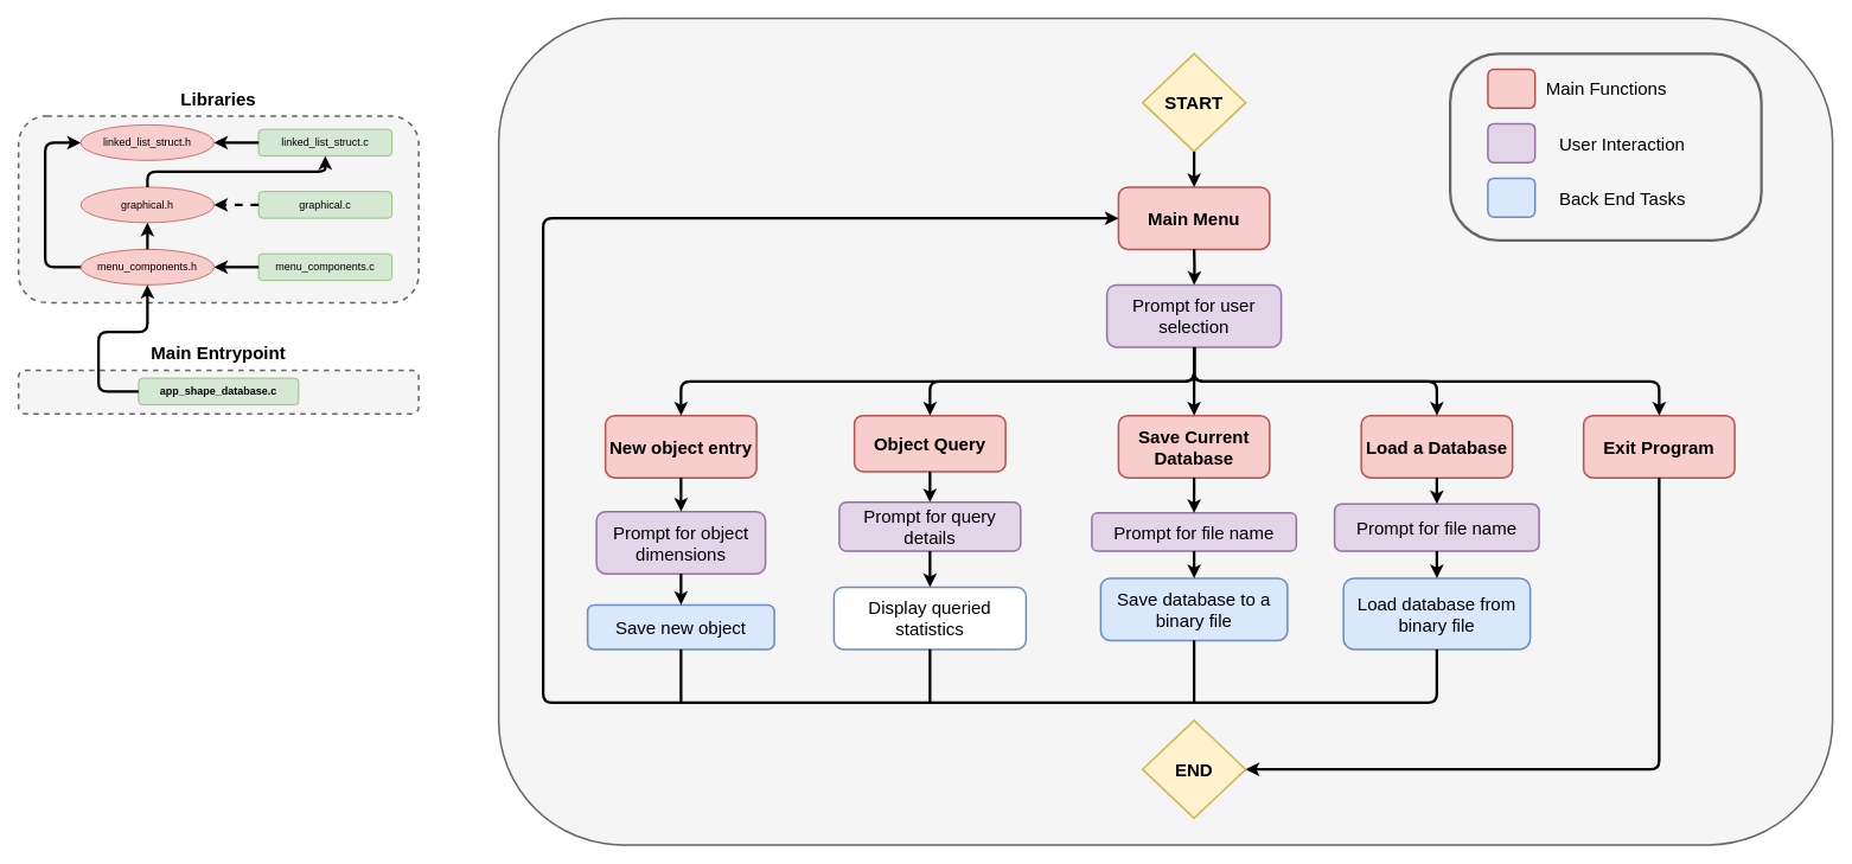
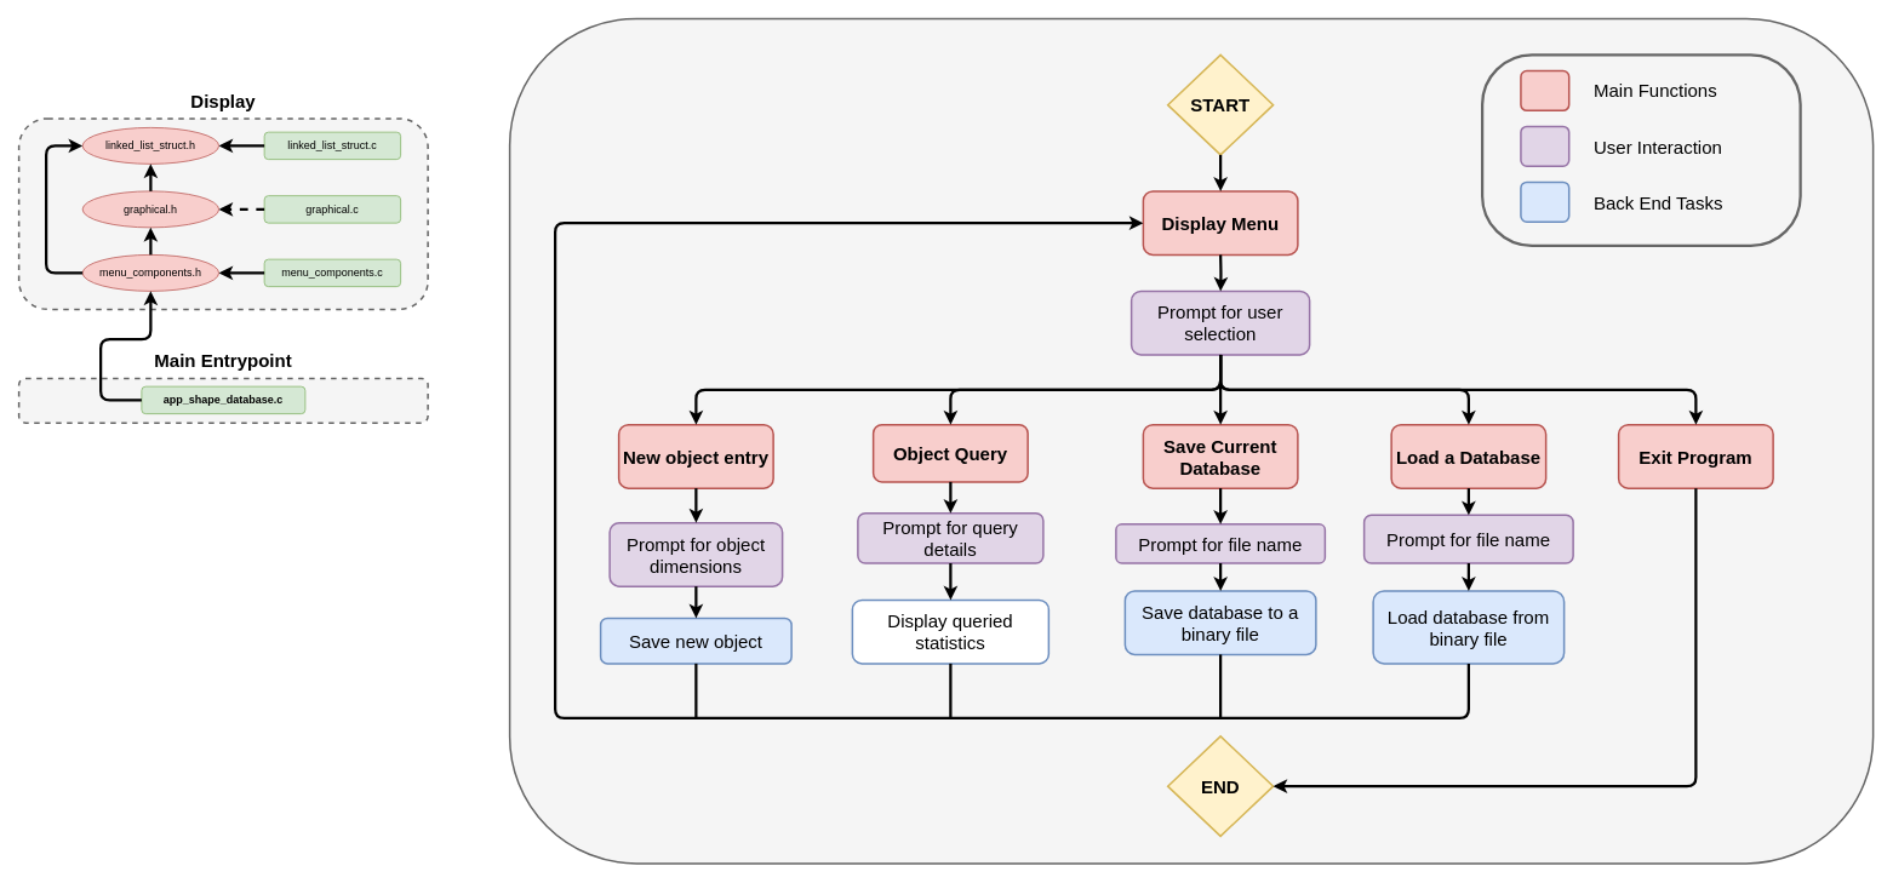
  <mxCell id="0" />
  <mxCell id="1" parent="0" />
  <mxCell id="2" value="" style="group" vertex="1" connectable="0" parent="1"><mxGeometry x="20" y="90" width="450" height="375" as="geometry" /></mxCell>
  <mxCell id="3" value="" style="rounded=1;whiteSpace=wrap;html=1;fillColor=#f5f5f5;strokeWidth=2;dashed=1;strokeColor=#666666;fontColor=#333333;" vertex="1" parent="2"><mxGeometry y="40" width="450" height="210" as="geometry" /></mxCell>
  <mxCell id="4" value="" style="rounded=1;whiteSpace=wrap;html=1;fillColor=#f5f5f5;strokeWidth=2;dashed=1;strokeColor=#666666;fontColor=#333333;" vertex="1" parent="2"><mxGeometry y="326" width="450" height="49" as="geometry" /></mxCell>
  <mxCell id="5" value="linked_list_struct.c" style="rounded=1;whiteSpace=wrap;html=1;fillColor=#d5e8d4;strokeColor=#82b366;" vertex="1" parent="2"><mxGeometry x="270" y="55" width="150" height="30" as="geometry" /></mxCell>
  <mxCell id="6" value="linked_list_struct.h" style="ellipse;whiteSpace=wrap;html=1;fillColor=#f8cecc;strokeColor=#b85450;" vertex="1" parent="2"><mxGeometry x="70" y="50" width="150" height="40" as="geometry" /></mxCell>
  <mxCell id="7" value="graphical.c" style="rounded=1;whiteSpace=wrap;html=1;fillColor=#d5e8d4;strokeColor=#82b366;" vertex="1" parent="2"><mxGeometry x="270" y="125" width="150" height="30" as="geometry" /></mxCell>
  <mxCell id="8" value="graphical.h" style="ellipse;whiteSpace=wrap;html=1;fillColor=#f8cecc;strokeColor=#b85450;" vertex="1" parent="2"><mxGeometry x="70" y="120" width="150" height="40" as="geometry" /></mxCell>
  <mxCell id="9" value="menu_components.c" style="rounded=1;whiteSpace=wrap;html=1;fillColor=#d5e8d4;strokeColor=#82b366;" vertex="1" parent="2"><mxGeometry x="270" y="195" width="150" height="30" as="geometry" /></mxCell>
  <mxCell id="10" value="menu_components.h" style="ellipse;whiteSpace=wrap;html=1;fillColor=#f8cecc;strokeColor=#b85450;" vertex="1" parent="2"><mxGeometry x="70" y="190" width="150" height="40" as="geometry" /></mxCell>
  <mxCell id="11" value="" style="endArrow=classic;html=1;rounded=1;strokeWidth=3;edgeStyle=orthogonalEdgeStyle;entryX=1;entryY=0.5;entryDx=0;entryDy=0;exitX=0;exitY=0.5;exitDx=0;exitDy=0;" edge="1" parent="2" source="5" target="6"><mxGeometry width="50" height="50" relative="1" as="geometry"><mxPoint x="230" y="80" as="sourcePoint" /><mxPoint x="380" y="20" as="targetPoint" /></mxGeometry></mxCell>
  <mxCell id="12" value="" style="endArrow=classic;html=1;rounded=1;strokeWidth=3;edgeStyle=orthogonalEdgeStyle;exitX=0;exitY=0.5;exitDx=0;exitDy=0;entryX=1;entryY=0.5;entryDx=0;entryDy=0;dashed=1;" edge="1" parent="2" source="7" target="8"><mxGeometry width="50" height="50" relative="1" as="geometry"><mxPoint x="325" y="60" as="sourcePoint" /><mxPoint x="450" y="90" as="targetPoint" /></mxGeometry></mxCell>
  <mxCell id="13" value="" style="endArrow=classic;html=1;rounded=1;strokeWidth=3;edgeStyle=orthogonalEdgeStyle;exitX=0;exitY=0.5;exitDx=0;exitDy=0;entryX=1;entryY=0.5;entryDx=0;entryDy=0;" edge="1" parent="2" source="9" target="10"><mxGeometry width="50" height="50" relative="1" as="geometry"><mxPoint x="335" y="70" as="sourcePoint" /><mxPoint x="335" y="130" as="targetPoint" /></mxGeometry></mxCell>
- <mxCell id="14" value="" style="endArrow=classic;html=1;rounded=1;strokeWidth=3;edgeStyle=orthogonalEdgeStyle;exitX=0.5;exitY=0;exitDx=0;exitDy=0;" edge="1" parent="2" source="8" target="5"><mxGeometry width="50" height="50" relative="1" as="geometry"><mxPoint x="515" y="110" as="sourcePoint" /><mxPoint x="440" y="-10" as="targetPoint" /></mxGeometry></mxCell>
+ <mxCell id="14" value="" style="endArrow=classic;html=1;rounded=1;strokeWidth=3;edgeStyle=orthogonalEdgeStyle;exitX=0.5;exitY=0;exitDx=0;exitDy=0;entryX=0.5;entryY=1;entryDx=0;entryDy=0;" edge="1" parent="2" source="8" target="6"><mxGeometry width="50" height="50" relative="1" as="geometry"><mxPoint x="515" y="110" as="sourcePoint" /><mxPoint x="440" y="-10" as="targetPoint" /></mxGeometry></mxCell>
  <mxCell id="15" value="" style="endArrow=classic;html=1;rounded=1;strokeWidth=3;edgeStyle=orthogonalEdgeStyle;exitX=0;exitY=0.5;exitDx=0;exitDy=0;entryX=0;entryY=0.5;entryDx=0;entryDy=0;" edge="1" parent="2" source="10" target="6"><mxGeometry width="50" height="50" relative="1" as="geometry"><mxPoint x="525" y="120" as="sourcePoint" /><mxPoint x="110" as="targetPoint" /><Array as="points"><mxPoint x="30" y="210" /><mxPoint x="30" y="70" /></Array></mxGeometry></mxCell>
  <mxCell id="16" value="app_shape_database.c" style="rounded=1;whiteSpace=wrap;html=1;fontStyle=1;fillColor=#d5e8d4;strokeColor=#82b366;" vertex="1" parent="2"><mxGeometry x="135" y="335" width="180" height="30" as="geometry" /></mxCell>
  <mxCell id="17" value="" style="endArrow=classic;html=1;rounded=1;strokeWidth=3;edgeStyle=orthogonalEdgeStyle;exitX=0.5;exitY=0;exitDx=0;exitDy=0;entryX=0.5;entryY=1;entryDx=0;entryDy=0;" edge="1" parent="2" source="10" target="8"><mxGeometry width="50" height="50" relative="1" as="geometry"><mxPoint x="155" y="130" as="sourcePoint" /><mxPoint x="155" y="100" as="targetPoint" /></mxGeometry></mxCell>
  <mxCell id="18" value="" style="endArrow=classic;html=1;rounded=1;strokeWidth=3;edgeStyle=orthogonalEdgeStyle;entryX=0.5;entryY=1;entryDx=0;entryDy=0;exitX=0;exitY=0.5;exitDx=0;exitDy=0;" edge="1" parent="2" source="16" target="10"><mxGeometry width="50" height="50" relative="1" as="geometry"><mxPoint x="165" y="140" as="sourcePoint" /><mxPoint x="165" y="110" as="targetPoint" /><Array as="points"><mxPoint x="90" y="350" /><mxPoint x="90" y="283" /><mxPoint x="145" y="283" /></Array></mxGeometry></mxCell>
- <mxCell id="19" value="&lt;font style=&quot;font-size: 20px;&quot;&gt;&lt;b style=&quot;font-size: 20px;&quot;&gt;Libraries&lt;/b&gt;&lt;/font&gt;" style="text;html=1;strokeColor=none;fillColor=none;align=center;verticalAlign=middle;whiteSpace=wrap;rounded=0;dashed=1;fontSize=20;" vertex="1" parent="2"><mxGeometry width="450" height="40" as="geometry" /></mxCell>
+ <mxCell id="19" value="&lt;font style=&quot;font-size: 20px;&quot;&gt;&lt;b style=&quot;font-size: 20px;&quot;&gt;Display&lt;/b&gt;&lt;/font&gt;" style="text;html=1;strokeColor=none;fillColor=none;align=center;verticalAlign=middle;whiteSpace=wrap;rounded=0;dashed=1;fontSize=20;" vertex="1" parent="2"><mxGeometry width="450" height="40" as="geometry" /></mxCell>
  <mxCell id="20" value="&lt;font style=&quot;font-size: 20px;&quot;&gt;&lt;b style=&quot;font-size: 20px;&quot;&gt;Main Entrypoint&lt;br style=&quot;font-size: 20px;&quot;&gt;&lt;/b&gt;&lt;/font&gt;" style="text;html=1;strokeColor=none;fillColor=none;align=center;verticalAlign=middle;whiteSpace=wrap;rounded=0;dashed=1;fontSize=20;" vertex="1" parent="2"><mxGeometry y="286" width="450" height="40" as="geometry" /></mxCell>
  <mxCell id="21" value="" style="group" vertex="1" connectable="0" parent="1"><mxGeometry x="560" y="20" width="1500" height="930" as="geometry" /></mxCell>
  <mxCell id="22" value="" style="rounded=1;whiteSpace=wrap;html=1;fontSize=20;strokeWidth=2;fillColor=#f5f5f5;strokeColor=#666666;fontColor=#333333;" vertex="1" parent="21"><mxGeometry width="1500" height="930" as="geometry" /></mxCell>
- <mxCell id="23" value="Main Menu" style="rounded=1;whiteSpace=wrap;html=1;fontSize=20;strokeWidth=2;fillColor=#f8cecc;fontStyle=1;strokeColor=#b85450;" vertex="1" parent="21"><mxGeometry x="697" y="190" width="170" height="70" as="geometry" /></mxCell>
+ <mxCell id="23" value="Display Menu" style="rounded=1;whiteSpace=wrap;html=1;fontSize=20;strokeWidth=2;fillColor=#f8cecc;fontStyle=1;strokeColor=#b85450;" vertex="1" parent="21"><mxGeometry x="697" y="190" width="170" height="70" as="geometry" /></mxCell>
  <mxCell id="24" value="START" style="rhombus;whiteSpace=wrap;html=1;fontSize=20;strokeWidth=2;fillColor=#fff2cc;strokeColor=#d6b656;fontStyle=1" vertex="1" parent="21"><mxGeometry x="724" y="40" width="116" height="110" as="geometry" /></mxCell>
  <mxCell id="25" value="Prompt for user selection" style="rounded=1;whiteSpace=wrap;html=1;fontSize=20;strokeWidth=2;fillColor=#e1d5e7;strokeColor=#9673a6;" vertex="1" parent="21"><mxGeometry x="684" y="300" width="196" height="70" as="geometry" /></mxCell>
  <mxCell id="26" value="&lt;b&gt;New object entry&lt;/b&gt;" style="rounded=1;whiteSpace=wrap;html=1;fontSize=20;strokeWidth=2;fillColor=#f8cecc;strokeColor=#b85450;" vertex="1" parent="21"><mxGeometry x="120" y="447" width="170" height="70" as="geometry" /></mxCell>
  <mxCell id="27" value="Prompt for object dimensions" style="rounded=1;whiteSpace=wrap;html=1;fontSize=20;strokeWidth=2;fillColor=#e1d5e7;strokeColor=#9673a6;" vertex="1" parent="21"><mxGeometry x="110" y="555" width="190" height="70" as="geometry" /></mxCell>
  <mxCell id="28" value="Save new object" style="rounded=1;whiteSpace=wrap;html=1;fontSize=20;strokeWidth=2;fillColor=#dae8fc;strokeColor=#6c8ebf;" vertex="1" parent="21"><mxGeometry x="100" y="660" width="210" height="50" as="geometry" /></mxCell>
  <mxCell id="29" value="Object Query" style="rounded=1;whiteSpace=wrap;html=1;fontSize=20;strokeWidth=2;fillColor=#f8cecc;fontStyle=1;strokeColor=#b85450;" vertex="1" parent="21"><mxGeometry x="400" y="447" width="170" height="63" as="geometry" /></mxCell>
  <mxCell id="30" value="Prompt for query details" style="rounded=1;whiteSpace=wrap;html=1;fontSize=20;strokeWidth=2;fillColor=#e1d5e7;strokeColor=#9673a6;" vertex="1" parent="21"><mxGeometry x="383" y="544.5" width="204" height="55" as="geometry" /></mxCell>
  <mxCell id="31" value="Save Current Database" style="rounded=1;whiteSpace=wrap;html=1;fontSize=20;strokeWidth=2;fillColor=#f8cecc;fontStyle=1;strokeColor=#b85450;" vertex="1" parent="21"><mxGeometry x="697" y="447" width="170" height="70" as="geometry" /></mxCell>
  <mxCell id="32" value="Prompt for file name" style="rounded=1;whiteSpace=wrap;html=1;fontSize=20;strokeWidth=2;fillColor=#e1d5e7;strokeColor=#9673a6;" vertex="1" parent="21"><mxGeometry x="667" y="556.5" width="230" height="43" as="geometry" /></mxCell>
  <mxCell id="33" value="Display queried statistics" style="rounded=1;whiteSpace=wrap;html=1;fontSize=20;strokeWidth=2;fillColor=#ffffff;strokeColor=#6c8ebf;" vertex="1" parent="21"><mxGeometry x="377" y="640" width="216" height="70" as="geometry" /></mxCell>
  <mxCell id="34" value="Save database to a binary file" style="rounded=1;whiteSpace=wrap;html=1;fontSize=20;strokeWidth=2;fillColor=#dae8fc;strokeColor=#6c8ebf;" vertex="1" parent="21"><mxGeometry x="677" y="630" width="210" height="70" as="geometry" /></mxCell>
  <mxCell id="35" value="Load a Database" style="rounded=1;whiteSpace=wrap;html=1;fontSize=20;strokeWidth=2;fillColor=#f8cecc;fontStyle=1;strokeColor=#b85450;" vertex="1" parent="21"><mxGeometry x="970" y="447" width="170" height="70" as="geometry" /></mxCell>
  <mxCell id="36" value="Prompt for file name" style="rounded=1;whiteSpace=wrap;html=1;fontSize=20;strokeWidth=2;fillColor=#e1d5e7;strokeColor=#9673a6;" vertex="1" parent="21"><mxGeometry x="940" y="546.5" width="230" height="53" as="geometry" /></mxCell>
  <mxCell id="37" value="Load database from binary file" style="rounded=1;whiteSpace=wrap;html=1;fontSize=20;strokeWidth=2;fillColor=#dae8fc;strokeColor=#6c8ebf;" vertex="1" parent="21"><mxGeometry x="950" y="630" width="210" height="80" as="geometry" /></mxCell>
  <mxCell id="38" value="Exit Program" style="rounded=1;whiteSpace=wrap;html=1;fontSize=20;strokeWidth=2;fillColor=#f8cecc;fontStyle=1;strokeColor=#b85450;" vertex="1" parent="21"><mxGeometry x="1220" y="447" width="170" height="70" as="geometry" /></mxCell>
  <mxCell id="39" value="END" style="rhombus;whiteSpace=wrap;html=1;fontSize=20;strokeWidth=2;fillColor=#fff2cc;strokeColor=#d6b656;fontStyle=1" vertex="1" parent="21"><mxGeometry x="724" y="790" width="116" height="110" as="geometry" /></mxCell>
  <mxCell id="40" value="" style="endArrow=classic;html=1;rounded=1;strokeWidth=3;edgeStyle=orthogonalEdgeStyle;entryX=0.5;entryY=0;entryDx=0;entryDy=0;exitX=0.5;exitY=1;exitDx=0;exitDy=0;" edge="1" parent="21" source="24" target="23"><mxGeometry width="50" height="50" relative="1" as="geometry"><mxPoint x="674" y="140" as="sourcePoint" /><mxPoint x="624" y="140" as="targetPoint" /></mxGeometry></mxCell>
  <mxCell id="41" value="" style="endArrow=classic;html=1;rounded=1;strokeWidth=3;edgeStyle=orthogonalEdgeStyle;entryX=0.5;entryY=0;entryDx=0;entryDy=0;" edge="1" parent="21" target="25"><mxGeometry width="50" height="50" relative="1" as="geometry"><mxPoint x="782" y="260" as="sourcePoint" /><mxPoint x="792" y="200" as="targetPoint" /></mxGeometry></mxCell>
  <mxCell id="42" value="" style="endArrow=classic;html=1;rounded=1;strokeWidth=3;edgeStyle=orthogonalEdgeStyle;entryX=0.5;entryY=0;entryDx=0;entryDy=0;exitX=0.5;exitY=1;exitDx=0;exitDy=0;" edge="1" parent="21" source="25" target="38"><mxGeometry width="50" height="50" relative="1" as="geometry"><mxPoint x="548" y="140" as="sourcePoint" /><mxPoint x="548" y="180" as="targetPoint" /></mxGeometry></mxCell>
  <mxCell id="43" value="" style="endArrow=classic;html=1;rounded=1;strokeWidth=3;edgeStyle=orthogonalEdgeStyle;entryX=0.5;entryY=0;entryDx=0;entryDy=0;exitX=0.5;exitY=1;exitDx=0;exitDy=0;" edge="1" parent="21" source="25" target="35"><mxGeometry width="50" height="50" relative="1" as="geometry"><mxPoint x="792" y="380" as="sourcePoint" /><mxPoint x="1305" y="457" as="targetPoint" /></mxGeometry></mxCell>
  <mxCell id="44" value="" style="endArrow=classic;html=1;rounded=1;strokeWidth=3;edgeStyle=orthogonalEdgeStyle;entryX=0.5;entryY=0;entryDx=0;entryDy=0;exitX=0.5;exitY=1;exitDx=0;exitDy=0;" edge="1" parent="21" source="25" target="31"><mxGeometry width="50" height="50" relative="1" as="geometry"><mxPoint x="802" y="390" as="sourcePoint" /><mxPoint x="1315" y="467" as="targetPoint" /></mxGeometry></mxCell>
  <mxCell id="45" value="" style="endArrow=classic;html=1;rounded=1;strokeWidth=3;edgeStyle=orthogonalEdgeStyle;entryX=0.5;entryY=0;entryDx=0;entryDy=0;exitX=0.5;exitY=1;exitDx=0;exitDy=0;" edge="1" parent="21" source="25" target="29"><mxGeometry width="50" height="50" relative="1" as="geometry"><mxPoint x="812" y="400" as="sourcePoint" /><mxPoint x="1325" y="477" as="targetPoint" /></mxGeometry></mxCell>
  <mxCell id="46" value="" style="endArrow=classic;html=1;rounded=1;strokeWidth=3;edgeStyle=orthogonalEdgeStyle;entryX=0.5;entryY=0;entryDx=0;entryDy=0;exitX=0.5;exitY=1;exitDx=0;exitDy=0;" edge="1" parent="21" source="25" target="26"><mxGeometry width="50" height="50" relative="1" as="geometry"><mxPoint x="792" y="380" as="sourcePoint" /><mxPoint x="495" y="457" as="targetPoint" /></mxGeometry></mxCell>
  <mxCell id="47" value="" style="endArrow=classic;html=1;rounded=1;strokeWidth=3;edgeStyle=orthogonalEdgeStyle;entryX=1;entryY=0.5;entryDx=0;entryDy=0;exitX=0.5;exitY=1;exitDx=0;exitDy=0;" edge="1" parent="21" source="38" target="39"><mxGeometry width="50" height="50" relative="1" as="geometry"><mxPoint x="792" y="380" as="sourcePoint" /><mxPoint x="1315" y="457" as="targetPoint" /></mxGeometry></mxCell>
  <mxCell id="48" value="" style="endArrow=classic;html=1;rounded=1;strokeWidth=3;edgeStyle=orthogonalEdgeStyle;entryX=0.5;entryY=0;entryDx=0;entryDy=0;exitX=0.5;exitY=1;exitDx=0;exitDy=0;" edge="1" parent="21" source="31" target="32"><mxGeometry width="50" height="50" relative="1" as="geometry"><mxPoint x="792" y="160" as="sourcePoint" /><mxPoint x="792" y="200" as="targetPoint" /></mxGeometry></mxCell>
  <mxCell id="49" value="" style="endArrow=classic;html=1;rounded=1;strokeWidth=3;edgeStyle=orthogonalEdgeStyle;entryX=0.5;entryY=0;entryDx=0;entryDy=0;exitX=0.5;exitY=1;exitDx=0;exitDy=0;" edge="1" parent="21" source="32" target="34"><mxGeometry width="50" height="50" relative="1" as="geometry"><mxPoint x="792" y="527" as="sourcePoint" /><mxPoint x="792" y="559.5" as="targetPoint" /></mxGeometry></mxCell>
  <mxCell id="50" value="" style="endArrow=classic;html=1;rounded=1;strokeWidth=3;edgeStyle=orthogonalEdgeStyle;entryX=0.5;entryY=0;entryDx=0;entryDy=0;exitX=0.5;exitY=1;exitDx=0;exitDy=0;" edge="1" parent="21" source="35" target="36"><mxGeometry width="50" height="50" relative="1" as="geometry"><mxPoint x="802" y="537" as="sourcePoint" /><mxPoint x="802" y="569.5" as="targetPoint" /></mxGeometry></mxCell>
  <mxCell id="51" value="" style="endArrow=classic;html=1;rounded=1;strokeWidth=3;edgeStyle=orthogonalEdgeStyle;entryX=0.5;entryY=0;entryDx=0;entryDy=0;exitX=0.5;exitY=1;exitDx=0;exitDy=0;" edge="1" parent="21" source="36" target="37"><mxGeometry width="50" height="50" relative="1" as="geometry"><mxPoint x="812" y="547" as="sourcePoint" /><mxPoint x="812" y="579.5" as="targetPoint" /></mxGeometry></mxCell>
  <mxCell id="52" value="" style="endArrow=classic;html=1;rounded=1;strokeWidth=3;edgeStyle=orthogonalEdgeStyle;entryX=0;entryY=0.5;entryDx=0;entryDy=0;exitX=0.5;exitY=1;exitDx=0;exitDy=0;" edge="1" parent="21" source="37" target="23"><mxGeometry width="50" height="50" relative="1" as="geometry"><mxPoint x="822" y="557" as="sourcePoint" /><mxPoint x="822" y="589.5" as="targetPoint" /><Array as="points"><mxPoint x="1055" y="770" /><mxPoint x="50" y="770" /><mxPoint x="50" y="225" /></Array></mxGeometry></mxCell>
  <mxCell id="53" value="" style="endArrow=classic;html=1;rounded=1;strokeWidth=3;edgeStyle=orthogonalEdgeStyle;entryX=0.5;entryY=0;entryDx=0;entryDy=0;exitX=0.5;exitY=1;exitDx=0;exitDy=0;" edge="1" parent="21" source="29" target="30"><mxGeometry width="50" height="50" relative="1" as="geometry"><mxPoint x="792" y="160" as="sourcePoint" /><mxPoint x="792" y="200" as="targetPoint" /></mxGeometry></mxCell>
  <mxCell id="54" value="" style="endArrow=classic;html=1;rounded=1;strokeWidth=3;edgeStyle=orthogonalEdgeStyle;entryX=0.5;entryY=0;entryDx=0;entryDy=0;exitX=0.5;exitY=1;exitDx=0;exitDy=0;" edge="1" parent="21" source="30" target="33"><mxGeometry width="50" height="50" relative="1" as="geometry"><mxPoint x="802" y="170" as="sourcePoint" /><mxPoint x="802" y="210" as="targetPoint" /></mxGeometry></mxCell>
  <mxCell id="55" value="" style="endArrow=classic;html=1;rounded=1;strokeWidth=3;edgeStyle=orthogonalEdgeStyle;entryX=0.5;entryY=0;entryDx=0;entryDy=0;exitX=0.5;exitY=1;exitDx=0;exitDy=0;" edge="1" parent="21" source="26" target="27"><mxGeometry width="50" height="50" relative="1" as="geometry"><mxPoint x="812" y="180" as="sourcePoint" /><mxPoint x="812" y="220" as="targetPoint" /></mxGeometry></mxCell>
  <mxCell id="56" value="" style="endArrow=classic;html=1;rounded=1;strokeWidth=3;edgeStyle=orthogonalEdgeStyle;entryX=0.5;entryY=0;entryDx=0;entryDy=0;exitX=0.5;exitY=1;exitDx=0;exitDy=0;" edge="1" parent="21" source="27" target="28"><mxGeometry width="50" height="50" relative="1" as="geometry"><mxPoint x="822" y="190" as="sourcePoint" /><mxPoint x="822" y="230" as="targetPoint" /></mxGeometry></mxCell>
  <mxCell id="57" value="" style="endArrow=none;html=1;rounded=1;fontSize=20;strokeWidth=3;entryX=0.5;entryY=1;entryDx=0;entryDy=0;" edge="1" parent="21" target="28"><mxGeometry width="50" height="50" relative="1" as="geometry"><mxPoint x="205" y="770" as="sourcePoint" /><mxPoint x="670" y="450" as="targetPoint" /></mxGeometry></mxCell>
  <mxCell id="58" value="" style="endArrow=none;html=1;rounded=1;fontSize=20;strokeWidth=3;entryX=0.5;entryY=1;entryDx=0;entryDy=0;" edge="1" parent="21" target="33"><mxGeometry width="50" height="50" relative="1" as="geometry"><mxPoint x="485" y="770" as="sourcePoint" /><mxPoint x="484" y="690" as="targetPoint" /></mxGeometry></mxCell>
  <mxCell id="59" value="" style="endArrow=none;html=1;rounded=1;fontSize=20;strokeWidth=3;entryX=0.5;entryY=1;entryDx=0;entryDy=0;" edge="1" parent="21" target="34"><mxGeometry width="50" height="50" relative="1" as="geometry"><mxPoint x="782" y="770" as="sourcePoint" /><mxPoint x="225" y="710" as="targetPoint" /></mxGeometry></mxCell>
  <mxCell id="60" value="" style="group" vertex="1" connectable="0" parent="21"><mxGeometry x="1070" y="40" width="350" height="210" as="geometry" /></mxCell>
  <mxCell id="61" value="" style="rounded=1;whiteSpace=wrap;html=1;fontSize=20;strokeWidth=3;fillColor=#f5f5f5;strokeColor=#666666;fontColor=#333333;arcSize=26;" vertex="1" parent="60"><mxGeometry width="350" height="210" as="geometry" /></mxCell>
  <mxCell id="62" value="" style="rounded=1;whiteSpace=wrap;html=1;fontSize=20;strokeWidth=2;fillColor=#f8cecc;strokeColor=#b85450;" vertex="1" parent="60"><mxGeometry x="42.424" y="17.5" width="53.03" height="43.75" as="geometry" /></mxCell>
  <mxCell id="63" value="" style="rounded=1;whiteSpace=wrap;html=1;fontSize=20;strokeWidth=2;fillColor=#e1d5e7;strokeColor=#9673a6;" vertex="1" parent="60"><mxGeometry x="42.424" y="78.75" width="53.03" height="43.75" as="geometry" /></mxCell>
  <mxCell id="64" value="" style="rounded=1;whiteSpace=wrap;html=1;fontSize=20;strokeWidth=2;fillColor=#dae8fc;strokeColor=#6c8ebf;" vertex="1" parent="60"><mxGeometry x="42.424" y="140.0" width="53.03" height="43.75" as="geometry" /></mxCell>
- <mxCell id="65" value="Main Functions" style="text;html=1;strokeColor=none;fillColor=none;align=left;verticalAlign=middle;whiteSpace=wrap;rounded=0;fontSize=20;" vertex="1" parent="60"><mxGeometry x="105.909" y="26.25" width="201.515" height="26.25" as="geometry" /></mxCell>
+ <mxCell id="65" value="Main Functions" style="text;html=1;strokeColor=none;fillColor=none;align=left;verticalAlign=middle;whiteSpace=wrap;rounded=0;fontSize=20;" vertex="1" parent="60"><mxGeometry x="120.909" y="26.25" width="201.515" height="26.25" as="geometry" /></mxCell>
  <mxCell id="66" value="User Interaction" style="text;html=1;strokeColor=none;fillColor=none;align=left;verticalAlign=middle;whiteSpace=wrap;rounded=0;fontSize=20;" vertex="1" parent="60"><mxGeometry x="120.909" y="87.5" width="201.515" height="26.25" as="geometry" /></mxCell>
  <mxCell id="67" value="Back End Tasks" style="text;html=1;strokeColor=none;fillColor=none;align=left;verticalAlign=middle;whiteSpace=wrap;rounded=0;fontSize=20;" vertex="1" parent="60"><mxGeometry x="120.909" y="148.75" width="201.515" height="26.25" as="geometry" /></mxCell>
